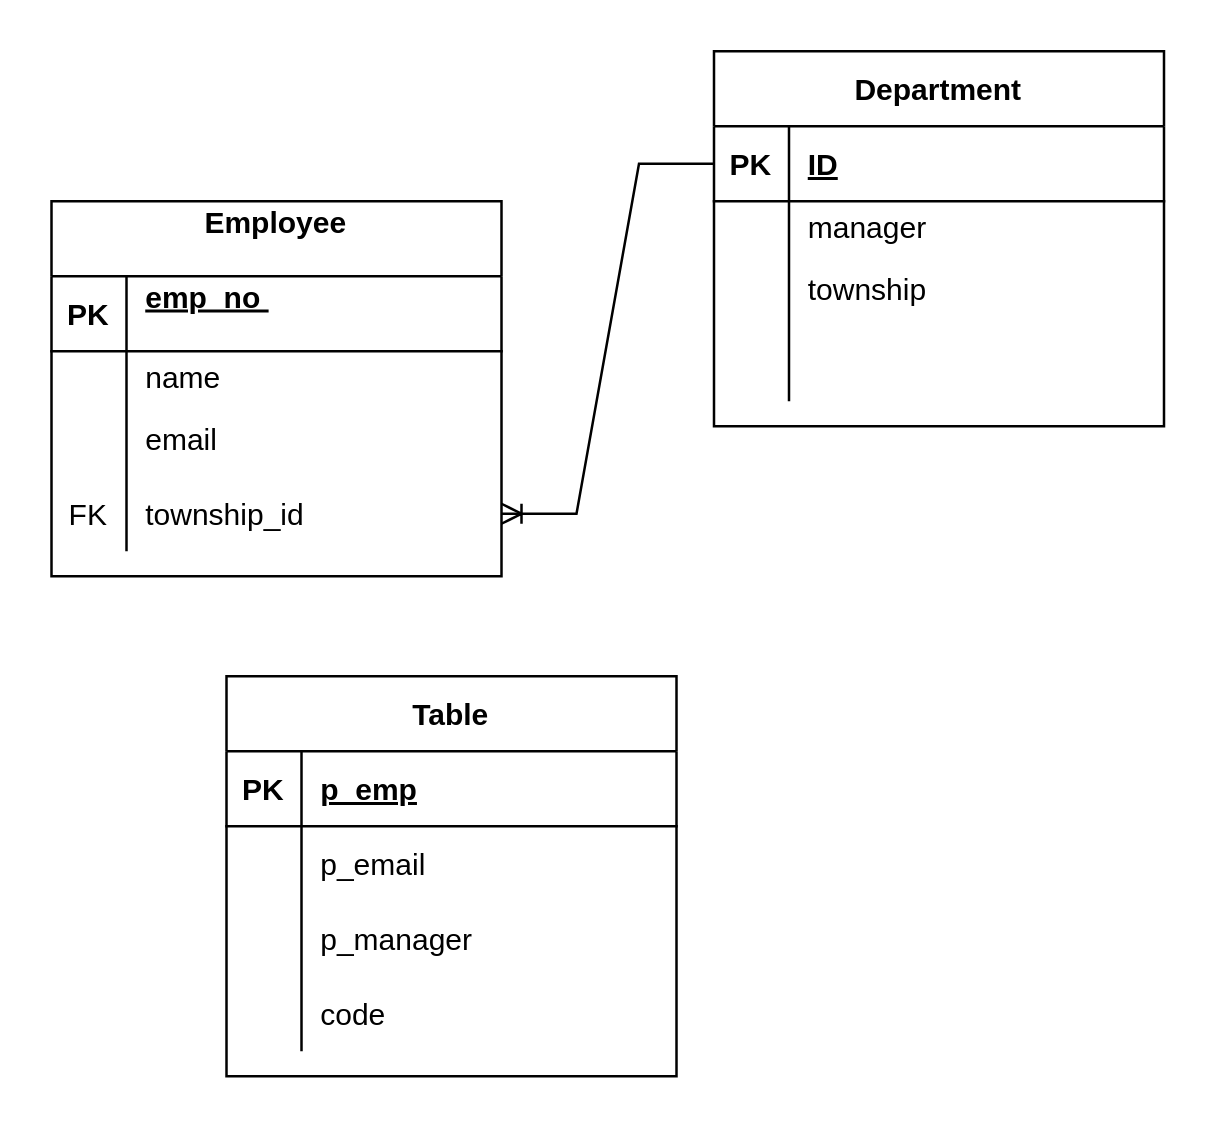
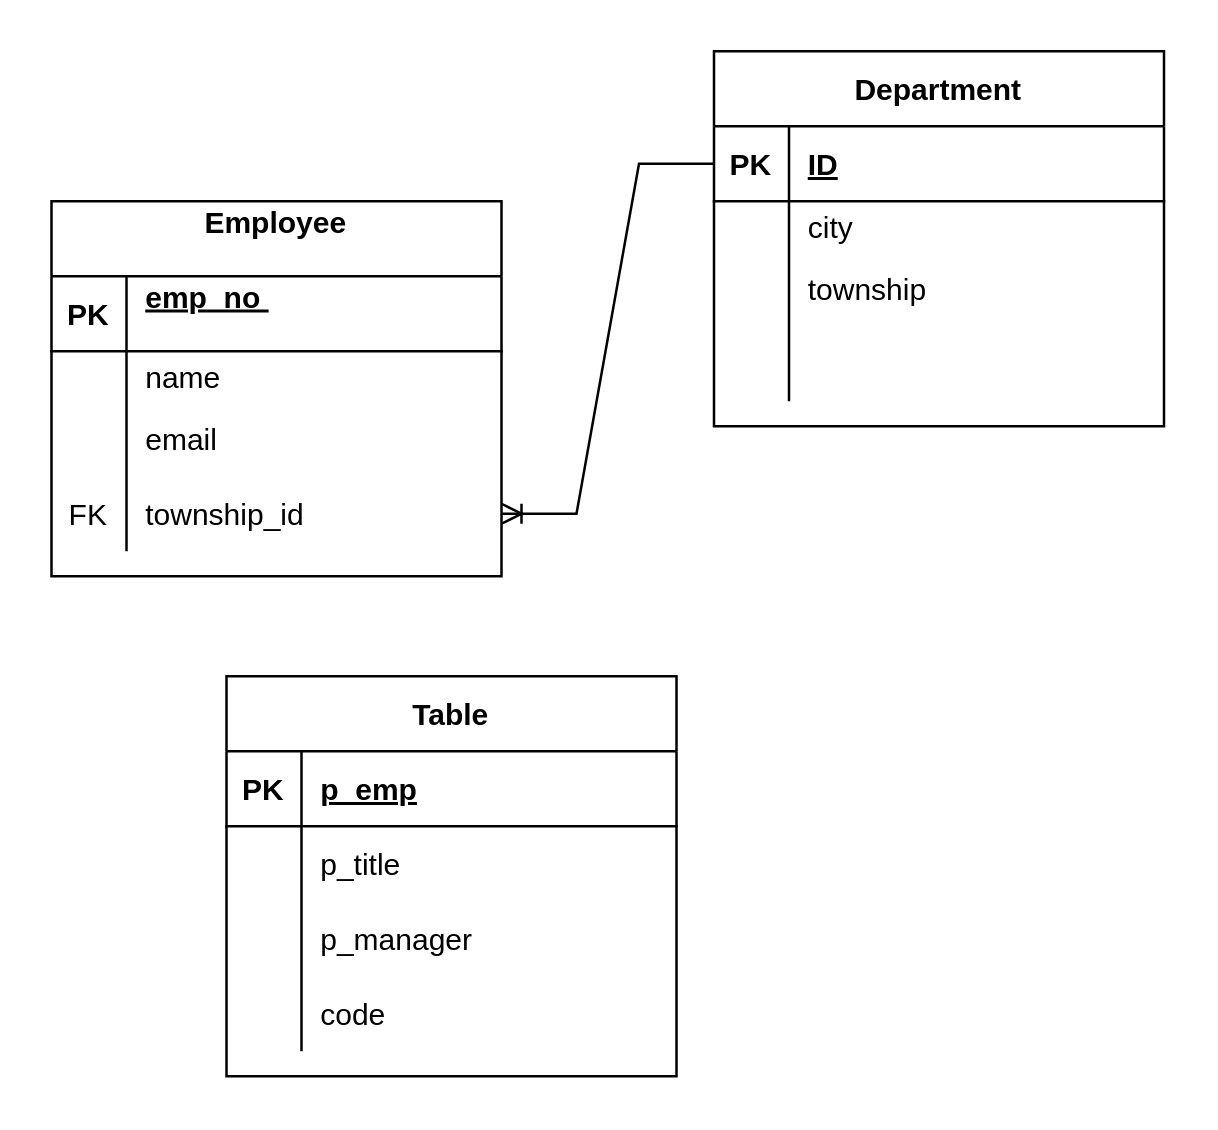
  <mxCell id="0" />
  <mxCell id="1" parent="0" />
  <mxCell id="2" value="Employee&#10;" style="shape=table;startSize=30;container=1;collapsible=1;childLayout=tableLayout;fixedRows=1;rowLines=0;fontStyle=1;align=center;resizeLast=1;" vertex="1" parent="1"><mxGeometry x="20" y="80" width="180" height="150" as="geometry" /></mxCell>
  <mxCell id="3" value="" style="shape=tableRow;horizontal=0;startSize=0;swimlaneHead=0;swimlaneBody=0;fillColor=none;collapsible=0;dropTarget=0;points=[[0,0.5],[1,0.5]];portConstraint=eastwest;top=0;left=0;right=0;bottom=1;" vertex="1" parent="2"><mxGeometry y="30" width="180" height="30" as="geometry" /></mxCell>
  <mxCell id="4" value="PK" style="shape=partialRectangle;connectable=0;fillColor=none;top=0;left=0;bottom=0;right=0;fontStyle=1;overflow=hidden;" vertex="1" parent="3"><mxGeometry width="30" height="30" as="geometry"><mxRectangle width="30" height="30" as="alternateBounds" /></mxGeometry></mxCell>
  <mxCell id="5" value="emp_no &#10;&#10;" style="shape=partialRectangle;connectable=0;fillColor=none;top=0;left=0;bottom=0;right=0;align=left;spacingLeft=6;fontStyle=5;overflow=hidden;" vertex="1" parent="3"><mxGeometry x="30" width="150" height="30" as="geometry"><mxRectangle width="150" height="30" as="alternateBounds" /></mxGeometry></mxCell>
  <mxCell id="6" value="" style="shape=tableRow;horizontal=0;startSize=0;swimlaneHead=0;swimlaneBody=0;fillColor=none;collapsible=0;dropTarget=0;points=[[0,0.5],[1,0.5]];portConstraint=eastwest;top=0;left=0;right=0;bottom=0;" vertex="1" parent="2"><mxGeometry y="60" width="180" height="20" as="geometry" /></mxCell>
  <mxCell id="7" value="" style="shape=partialRectangle;connectable=0;fillColor=none;top=0;left=0;bottom=0;right=0;editable=1;overflow=hidden;" vertex="1" parent="6"><mxGeometry width="30" height="20" as="geometry"><mxRectangle width="30" height="20" as="alternateBounds" /></mxGeometry></mxCell>
  <mxCell id="8" value="name" style="shape=partialRectangle;connectable=0;fillColor=none;top=0;left=0;bottom=0;right=0;align=left;spacingLeft=6;overflow=hidden;" vertex="1" parent="6"><mxGeometry x="30" width="150" height="20" as="geometry"><mxRectangle width="150" height="20" as="alternateBounds" /></mxGeometry></mxCell>
  <mxCell id="9" value="" style="shape=tableRow;horizontal=0;startSize=0;swimlaneHead=0;swimlaneBody=0;fillColor=none;collapsible=0;dropTarget=0;points=[[0,0.5],[1,0.5]];portConstraint=eastwest;top=0;left=0;right=0;bottom=0;" vertex="1" parent="2"><mxGeometry y="80" width="180" height="30" as="geometry" /></mxCell>
  <mxCell id="10" value="" style="shape=partialRectangle;connectable=0;fillColor=none;top=0;left=0;bottom=0;right=0;editable=1;overflow=hidden;" vertex="1" parent="9"><mxGeometry width="30" height="30" as="geometry"><mxRectangle width="30" height="30" as="alternateBounds" /></mxGeometry></mxCell>
  <mxCell id="11" value="email" style="shape=partialRectangle;connectable=0;fillColor=none;top=0;left=0;bottom=0;right=0;align=left;spacingLeft=6;overflow=hidden;" vertex="1" parent="9"><mxGeometry x="30" width="150" height="30" as="geometry"><mxRectangle width="150" height="30" as="alternateBounds" /></mxGeometry></mxCell>
  <mxCell id="12" value="" style="shape=tableRow;horizontal=0;startSize=0;swimlaneHead=0;swimlaneBody=0;fillColor=none;collapsible=0;dropTarget=0;points=[[0,0.5],[1,0.5]];portConstraint=eastwest;top=0;left=0;right=0;bottom=0;" vertex="1" parent="2"><mxGeometry y="110" width="180" height="30" as="geometry" /></mxCell>
  <mxCell id="13" value="FK" style="shape=partialRectangle;connectable=0;fillColor=none;top=0;left=0;bottom=0;right=0;editable=1;overflow=hidden;" vertex="1" parent="12"><mxGeometry width="30" height="30" as="geometry"><mxRectangle width="30" height="30" as="alternateBounds" /></mxGeometry></mxCell>
  <mxCell id="14" value="township_id" style="shape=partialRectangle;connectable=0;fillColor=none;top=0;left=0;bottom=0;right=0;align=left;spacingLeft=6;overflow=hidden;" vertex="1" parent="12"><mxGeometry x="30" width="150" height="30" as="geometry"><mxRectangle width="150" height="30" as="alternateBounds" /></mxGeometry></mxCell>
  <mxCell id="15" value="Department" style="shape=table;startSize=30;container=1;collapsible=1;childLayout=tableLayout;fixedRows=1;rowLines=0;fontStyle=1;align=center;resizeLast=1;" vertex="1" parent="1"><mxGeometry x="285" y="20" width="180" height="150" as="geometry" /></mxCell>
  <mxCell id="16" value="" style="shape=tableRow;horizontal=0;startSize=0;swimlaneHead=0;swimlaneBody=0;fillColor=none;collapsible=0;dropTarget=0;points=[[0,0.5],[1,0.5]];portConstraint=eastwest;top=0;left=0;right=0;bottom=1;" vertex="1" parent="15"><mxGeometry y="30" width="180" height="30" as="geometry" /></mxCell>
  <mxCell id="17" value="PK" style="shape=partialRectangle;connectable=0;fillColor=none;top=0;left=0;bottom=0;right=0;fontStyle=1;overflow=hidden;" vertex="1" parent="16"><mxGeometry width="30" height="30" as="geometry"><mxRectangle width="30" height="30" as="alternateBounds" /></mxGeometry></mxCell>
  <mxCell id="18" value="ID" style="shape=partialRectangle;connectable=0;fillColor=none;top=0;left=0;bottom=0;right=0;align=left;spacingLeft=6;fontStyle=5;overflow=hidden;" vertex="1" parent="16"><mxGeometry x="30" width="150" height="30" as="geometry"><mxRectangle width="150" height="30" as="alternateBounds" /></mxGeometry></mxCell>
  <mxCell id="19" value="" style="shape=tableRow;horizontal=0;startSize=0;swimlaneHead=0;swimlaneBody=0;fillColor=none;collapsible=0;dropTarget=0;points=[[0,0.5],[1,0.5]];portConstraint=eastwest;top=0;left=0;right=0;bottom=0;" vertex="1" parent="15"><mxGeometry y="60" width="180" height="20" as="geometry" /></mxCell>
  <mxCell id="20" value="" style="shape=partialRectangle;connectable=0;fillColor=none;top=0;left=0;bottom=0;right=0;editable=1;overflow=hidden;" vertex="1" parent="19"><mxGeometry width="30" height="20" as="geometry"><mxRectangle width="30" height="20" as="alternateBounds" /></mxGeometry></mxCell>
- <mxCell id="21" value="manager" style="shape=partialRectangle;connectable=0;fillColor=none;top=0;left=0;bottom=0;right=0;align=left;spacingLeft=6;overflow=hidden;" vertex="1" parent="19"><mxGeometry x="30" width="150" height="20" as="geometry"><mxRectangle width="150" height="20" as="alternateBounds" /></mxGeometry></mxCell>
+ <mxCell id="21" value="city" style="shape=partialRectangle;connectable=0;fillColor=none;top=0;left=0;bottom=0;right=0;align=left;spacingLeft=6;overflow=hidden;" vertex="1" parent="19"><mxGeometry x="30" width="150" height="20" as="geometry"><mxRectangle width="150" height="20" as="alternateBounds" /></mxGeometry></mxCell>
  <mxCell id="22" value="" style="shape=tableRow;horizontal=0;startSize=0;swimlaneHead=0;swimlaneBody=0;fillColor=none;collapsible=0;dropTarget=0;points=[[0,0.5],[1,0.5]];portConstraint=eastwest;top=0;left=0;right=0;bottom=0;" vertex="1" parent="15"><mxGeometry y="80" width="180" height="30" as="geometry" /></mxCell>
  <mxCell id="23" value="" style="shape=partialRectangle;connectable=0;fillColor=none;top=0;left=0;bottom=0;right=0;editable=1;overflow=hidden;" vertex="1" parent="22"><mxGeometry width="30" height="30" as="geometry"><mxRectangle width="30" height="30" as="alternateBounds" /></mxGeometry></mxCell>
  <mxCell id="24" value="township" style="shape=partialRectangle;connectable=0;fillColor=none;top=0;left=0;bottom=0;right=0;align=left;spacingLeft=6;overflow=hidden;" vertex="1" parent="22"><mxGeometry x="30" width="150" height="30" as="geometry"><mxRectangle width="150" height="30" as="alternateBounds" /></mxGeometry></mxCell>
  <mxCell id="25" value="" style="shape=tableRow;horizontal=0;startSize=0;swimlaneHead=0;swimlaneBody=0;fillColor=none;collapsible=0;dropTarget=0;points=[[0,0.5],[1,0.5]];portConstraint=eastwest;top=0;left=0;right=0;bottom=0;" vertex="1" parent="15"><mxGeometry y="110" width="180" height="30" as="geometry" /></mxCell>
  <mxCell id="26" value="" style="shape=partialRectangle;connectable=0;fillColor=none;top=0;left=0;bottom=0;right=0;editable=1;overflow=hidden;" vertex="1" parent="25"><mxGeometry width="30" height="30" as="geometry"><mxRectangle width="30" height="30" as="alternateBounds" /></mxGeometry></mxCell>
  <mxCell id="27" value="" style="shape=partialRectangle;connectable=0;fillColor=none;top=0;left=0;bottom=0;right=0;align=left;spacingLeft=6;overflow=hidden;" vertex="1" parent="25"><mxGeometry x="30" width="150" height="30" as="geometry"><mxRectangle width="150" height="30" as="alternateBounds" /></mxGeometry></mxCell>
  <mxCell id="28" value="" style="edgeStyle=entityRelationEdgeStyle;fontSize=12;html=1;endArrow=ERoneToMany;rounded=0;entryX=1;entryY=0.5;entryDx=0;entryDy=0;" edge="1" parent="1" source="16" target="12"><mxGeometry width="100" height="100" relative="1" as="geometry"><mxPoint x="210" y="310" as="sourcePoint" /><mxPoint x="310" y="210" as="targetPoint" /></mxGeometry></mxCell>
  <mxCell id="29" value="Table" style="shape=table;startSize=30;container=1;collapsible=1;childLayout=tableLayout;fixedRows=1;rowLines=0;fontStyle=1;align=center;resizeLast=1;" vertex="1" parent="1"><mxGeometry x="90" y="270" width="180" height="160" as="geometry" /></mxCell>
  <mxCell id="30" value="" style="shape=tableRow;horizontal=0;startSize=0;swimlaneHead=0;swimlaneBody=0;fillColor=none;collapsible=0;dropTarget=0;points=[[0,0.5],[1,0.5]];portConstraint=eastwest;top=0;left=0;right=0;bottom=1;" vertex="1" parent="29"><mxGeometry y="30" width="180" height="30" as="geometry" /></mxCell>
  <mxCell id="31" value="PK" style="shape=partialRectangle;connectable=0;fillColor=none;top=0;left=0;bottom=0;right=0;fontStyle=1;overflow=hidden;" vertex="1" parent="30"><mxGeometry width="30" height="30" as="geometry"><mxRectangle width="30" height="30" as="alternateBounds" /></mxGeometry></mxCell>
  <mxCell id="32" value="p_emp" style="shape=partialRectangle;connectable=0;fillColor=none;top=0;left=0;bottom=0;right=0;align=left;spacingLeft=6;fontStyle=5;overflow=hidden;" vertex="1" parent="30"><mxGeometry x="30" width="150" height="30" as="geometry"><mxRectangle width="150" height="30" as="alternateBounds" /></mxGeometry></mxCell>
  <mxCell id="33" value="" style="shape=tableRow;horizontal=0;startSize=0;swimlaneHead=0;swimlaneBody=0;fillColor=none;collapsible=0;dropTarget=0;points=[[0,0.5],[1,0.5]];portConstraint=eastwest;top=0;left=0;right=0;bottom=0;" vertex="1" parent="29"><mxGeometry y="60" width="180" height="30" as="geometry" /></mxCell>
  <mxCell id="34" value="" style="shape=partialRectangle;connectable=0;fillColor=none;top=0;left=0;bottom=0;right=0;editable=1;overflow=hidden;" vertex="1" parent="33"><mxGeometry width="30" height="30" as="geometry"><mxRectangle width="30" height="30" as="alternateBounds" /></mxGeometry></mxCell>
- <mxCell id="35" value="p_email" style="shape=partialRectangle;connectable=0;fillColor=none;top=0;left=0;bottom=0;right=0;align=left;spacingLeft=6;overflow=hidden;" vertex="1" parent="33"><mxGeometry x="30" width="150" height="30" as="geometry"><mxRectangle width="150" height="30" as="alternateBounds" /></mxGeometry></mxCell>
+ <mxCell id="35" value="p_title" style="shape=partialRectangle;connectable=0;fillColor=none;top=0;left=0;bottom=0;right=0;align=left;spacingLeft=6;overflow=hidden;" vertex="1" parent="33"><mxGeometry x="30" width="150" height="30" as="geometry"><mxRectangle width="150" height="30" as="alternateBounds" /></mxGeometry></mxCell>
  <mxCell id="36" value="" style="shape=tableRow;horizontal=0;startSize=0;swimlaneHead=0;swimlaneBody=0;fillColor=none;collapsible=0;dropTarget=0;points=[[0,0.5],[1,0.5]];portConstraint=eastwest;top=0;left=0;right=0;bottom=0;" vertex="1" parent="29"><mxGeometry y="90" width="180" height="30" as="geometry" /></mxCell>
  <mxCell id="37" value="" style="shape=partialRectangle;connectable=0;fillColor=none;top=0;left=0;bottom=0;right=0;editable=1;overflow=hidden;" vertex="1" parent="36"><mxGeometry width="30" height="30" as="geometry"><mxRectangle width="30" height="30" as="alternateBounds" /></mxGeometry></mxCell>
  <mxCell id="38" value="p_manager" style="shape=partialRectangle;connectable=0;fillColor=none;top=0;left=0;bottom=0;right=0;align=left;spacingLeft=6;overflow=hidden;" vertex="1" parent="36"><mxGeometry x="30" width="150" height="30" as="geometry"><mxRectangle width="150" height="30" as="alternateBounds" /></mxGeometry></mxCell>
  <mxCell id="39" value="" style="shape=tableRow;horizontal=0;startSize=0;swimlaneHead=0;swimlaneBody=0;fillColor=none;collapsible=0;dropTarget=0;points=[[0,0.5],[1,0.5]];portConstraint=eastwest;top=0;left=0;right=0;bottom=0;" vertex="1" parent="29"><mxGeometry y="120" width="180" height="30" as="geometry" /></mxCell>
  <mxCell id="40" value="" style="shape=partialRectangle;connectable=0;fillColor=none;top=0;left=0;bottom=0;right=0;editable=1;overflow=hidden;" vertex="1" parent="39"><mxGeometry width="30" height="30" as="geometry"><mxRectangle width="30" height="30" as="alternateBounds" /></mxGeometry></mxCell>
  <mxCell id="41" value="code" style="shape=partialRectangle;connectable=0;fillColor=none;top=0;left=0;bottom=0;right=0;align=left;spacingLeft=6;overflow=hidden;" vertex="1" parent="39"><mxGeometry x="30" width="150" height="30" as="geometry"><mxRectangle width="150" height="30" as="alternateBounds" /></mxGeometry></mxCell>
